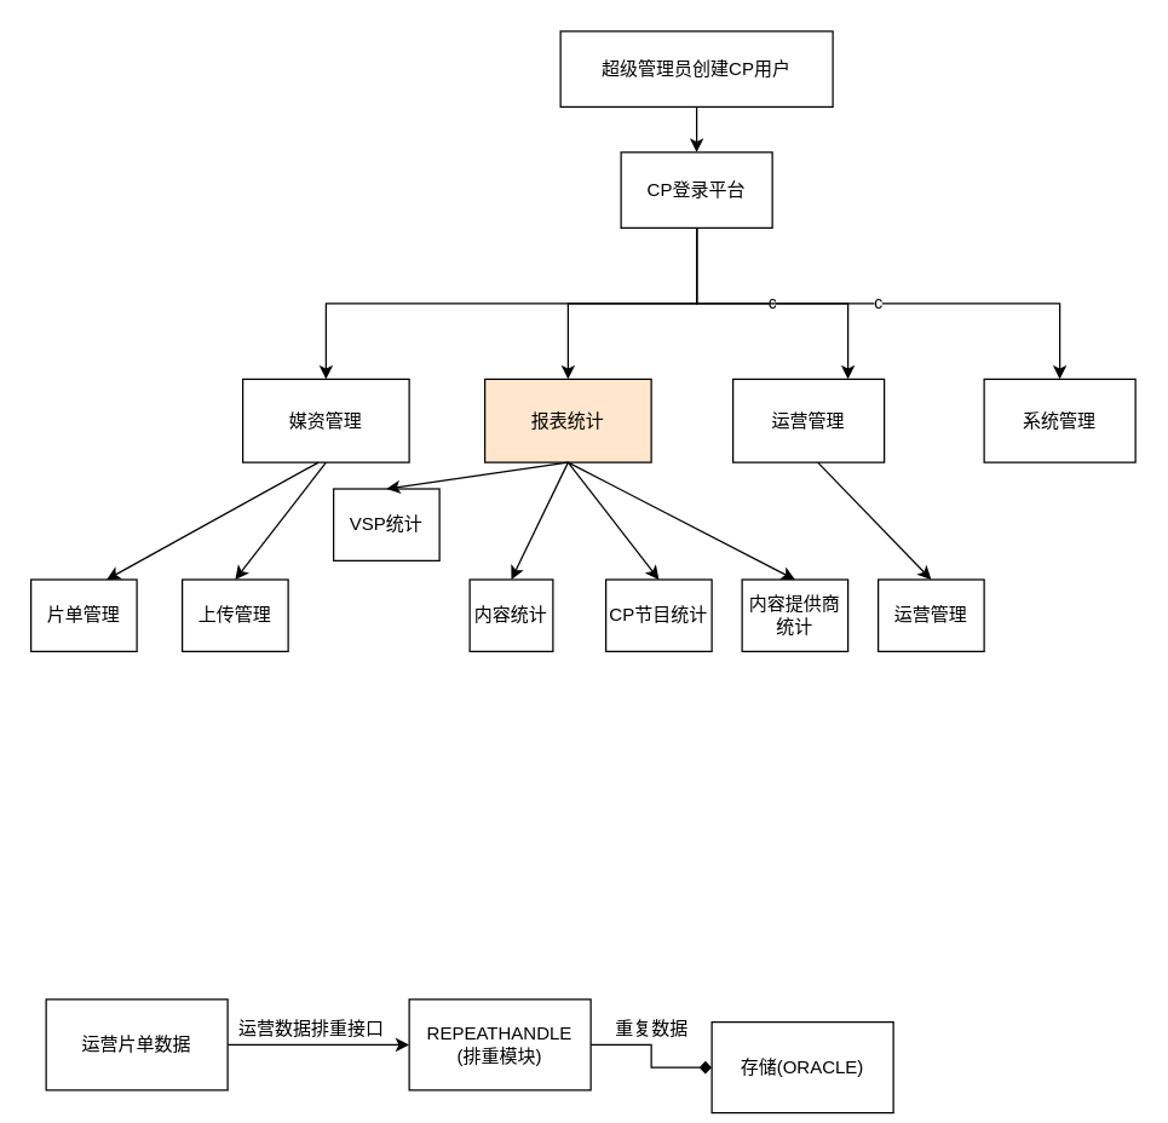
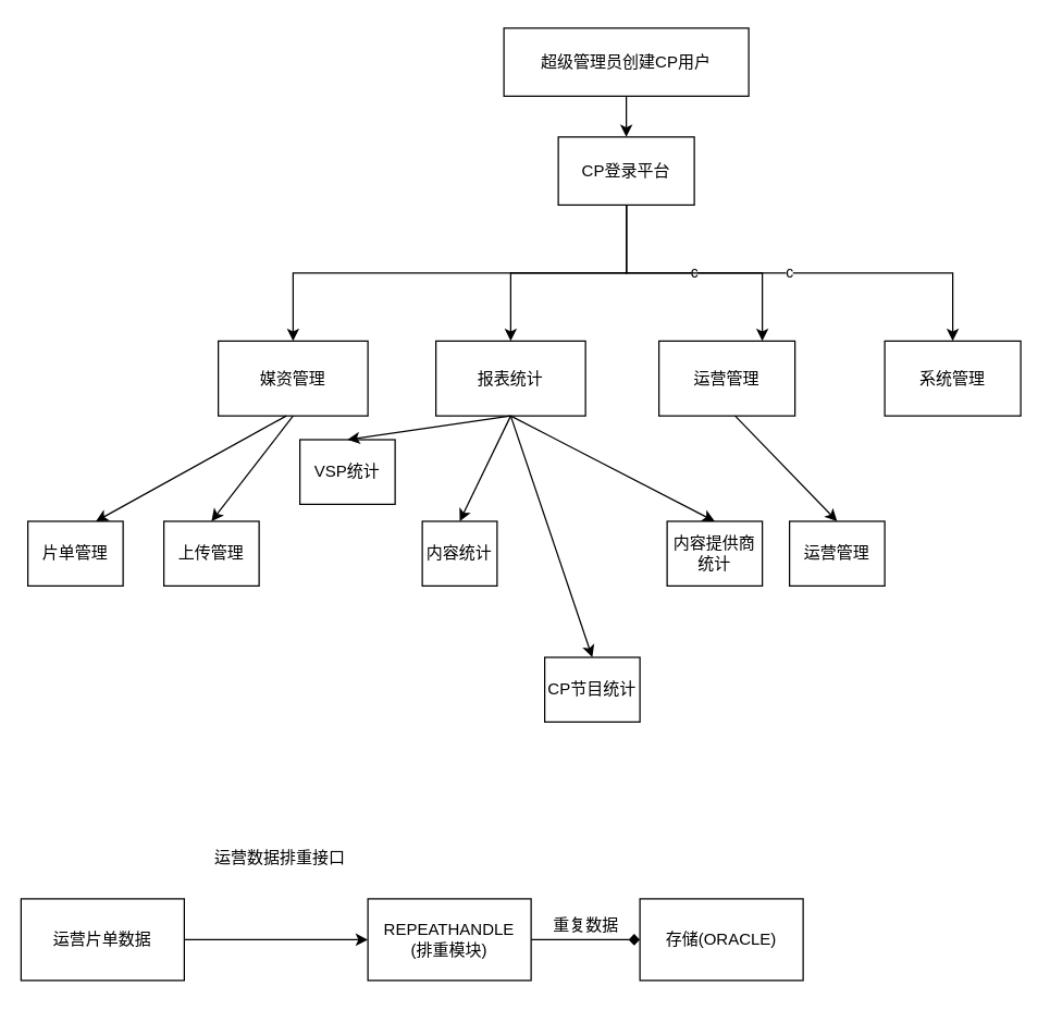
  <mxCell id="0" />
  <mxCell id="1" parent="0" />
  <mxCell id="2" value="" style="edgeStyle=orthogonalEdgeStyle;rounded=0;orthogonalLoop=1;jettySize=auto;html=1;" edge="1" parent="1" source="3" target="6"><mxGeometry relative="1" as="geometry" /></mxCell>
  <mxCell id="3" value="超级管理员创建CP用户" style="rounded=0;whiteSpace=wrap;html=1;" vertex="1" parent="1"><mxGeometry x="370" y="20" width="180" height="50" as="geometry" /></mxCell>
  <mxCell id="4" value="" style="edgeStyle=orthogonalEdgeStyle;rounded=0;orthogonalLoop=1;jettySize=auto;html=1;" edge="1" parent="1" source="6" target="7"><mxGeometry relative="1" as="geometry"><Array as="points"><mxPoint x="460" y="200" /><mxPoint x="215" y="200" /></Array></mxGeometry></mxCell>
  <mxCell id="5" value="" style="edgeStyle=orthogonalEdgeStyle;rounded=0;orthogonalLoop=1;jettySize=auto;html=1;" edge="1" parent="1" source="6" target="8"><mxGeometry relative="1" as="geometry" /></mxCell>
  <mxCell id="6" value="CP登录平台" style="whiteSpace=wrap;html=1;rounded=0;" vertex="1" parent="1"><mxGeometry x="410" y="100" width="100" height="50" as="geometry" /></mxCell>
  <mxCell id="7" value="媒资管理" style="whiteSpace=wrap;html=1;rounded=0;" vertex="1" parent="1"><mxGeometry x="160" y="250" width="110" height="55" as="geometry" /></mxCell>
- <mxCell id="8" value="报表统计" style="whiteSpace=wrap;html=1;rounded=0;fillColor=#ffe6cc;" vertex="1" parent="1"><mxGeometry x="320" y="250" width="110" height="55" as="geometry" /></mxCell>
+ <mxCell id="8" value="报表统计" style="whiteSpace=wrap;html=1;rounded=0;" vertex="1" parent="1"><mxGeometry x="320" y="250" width="110" height="55" as="geometry" /></mxCell>
  <mxCell id="9" value="运营管理" style="rounded=0;whiteSpace=wrap;html=1;" vertex="1" parent="1"><mxGeometry x="484" y="250" width="100" height="55" as="geometry" /></mxCell>
  <mxCell id="10" value="系统管理" style="rounded=0;whiteSpace=wrap;html=1;" vertex="1" parent="1"><mxGeometry x="650" y="250" width="100" height="55" as="geometry" /></mxCell>
  <mxCell id="11" value="c&lt;span style=&quot;color: rgba(0 , 0 , 0 , 0) ; font-family: monospace ; font-size: 0px ; background-color: rgb(248 , 249 , 250)&quot;&gt;%3CmxGraphModel%3E%3Croot%3E%3CmxCell%20id%3D%220%22%2F%3E%3CmxCell%20id%3D%221%22%20parent%3D%220%22%2F%3E%3CmxCell%20id%3D%222%22%20value%3D%22%22%20style%3D%22edgeStyle%3DorthogonalEdgeStyle%3Brounded%3D0%3BorthogonalLoop%3D1%3BjettySize%3Dauto%3Bhtml%3D1%3B%22%20edge%3D%221%22%20parent%3D%221%22%3E%3CmxGeometry%20relative%3D%221%22%20as%3D%22geometry%22%3E%3CmxPoint%20x%3D%22390%22%20y%3D%22170%22%20as%3D%22sourcePoint%22%2F%3E%3CmxPoint%20x%3D%22145%22%20y%3D%22270%22%20as%3D%22targetPoint%22%2F%3E%3CArray%20as%3D%22points%22%3E%3CmxPoint%20x%3D%22390%22%20y%3D%22220%22%2F%3E%3CmxPoint%20x%3D%22145%22%20y%3D%22220%22%2F%3E%3C%2FArray%3E%3C%2FmxGeometry%3E%3C%2FmxCell%3E%3C%2Froot%3E%3C%2FmxGraphModel%3E&lt;/span&gt;" style="edgeStyle=orthogonalEdgeStyle;rounded=0;orthogonalLoop=1;jettySize=auto;html=1;" edge="1" parent="1"><mxGeometry relative="1" as="geometry"><mxPoint x="460" y="150" as="sourcePoint" /><mxPoint x="560" y="250" as="targetPoint" /><Array as="points"><mxPoint x="460" y="150" /><mxPoint x="460" y="200" /><mxPoint x="560" y="200" /></Array></mxGeometry></mxCell>
  <mxCell id="12" value="c&lt;span style=&quot;color: rgba(0 , 0 , 0 , 0) ; font-family: monospace ; font-size: 0px ; background-color: rgb(248 , 249 , 250)&quot;&gt;%3CmxGraphModel%3E%3Croot%3E%3CmxCell%20id%3D%220%22%2F%3E%3CmxCell%20id%3D%221%22%20parent%3D%220%22%2F%3E%3CmxCell%20id%3D%222%22%20value%3D%22%22%20style%3D%22edgeStyle%3DorthogonalEdgeStyle%3Brounded%3D0%3BorthogonalLoop%3D1%3BjettySize%3Dauto%3Bhtml%3D1%3B%22%20edge%3D%221%22%20parent%3D%221%22%3E%3CmxGeometry%20relative%3D%221%22%20as%3D%22geometry%22%3E%3CmxPoint%20x%3D%22390%22%20y%3D%22170%22%20as%3D%22sourcePoint%22%2F%3E%3CmxPoint%20x%3D%22145%22%20y%3D%22270%22%20as%3D%22targetPoint%22%2F%3E%3CArray%20as%3D%22points%22%3E%3CmxPoint%20x%3D%22390%22%20y%3D%22220%22%2F%3E%3CmxPoint%20x%3D%22145%22%20y%3D%22220%22%2F%3E%3C%2FArray%3E%3C%2FmxGeometry%3E%3C%2FmxCell%3E%3C%2Froot%3E%3C%2FmxGraphModel%3E&lt;/span&gt;" style="edgeStyle=orthogonalEdgeStyle;rounded=0;orthogonalLoop=1;jettySize=auto;html=1;entryX=0.5;entryY=0;entryDx=0;entryDy=0;" edge="1" parent="1" target="10"><mxGeometry relative="1" as="geometry"><mxPoint x="460" y="150" as="sourcePoint" /><mxPoint x="570" y="260" as="targetPoint" /><Array as="points"><mxPoint x="460" y="200" /><mxPoint x="700" y="200" /></Array></mxGeometry></mxCell>
  <mxCell id="13" value="片单管理" style="whiteSpace=wrap;html=1;rounded=0;" vertex="1" parent="1"><mxGeometry x="20" y="382.5" width="70" height="47.5" as="geometry" /></mxCell>
  <mxCell id="14" value="上传管理" style="whiteSpace=wrap;html=1;rounded=0;" vertex="1" parent="1"><mxGeometry x="120" y="382.5" width="70" height="47.5" as="geometry" /></mxCell>
  <mxCell id="15" value="" style="endArrow=classic;html=1;exitX=0.5;exitY=1;exitDx=0;exitDy=0;entryX=0.5;entryY=0;entryDx=0;entryDy=0;" edge="1" parent="1" source="7" target="14"><mxGeometry width="50" height="50" relative="1" as="geometry"><mxPoint x="240" y="280" as="sourcePoint" /><mxPoint x="290" y="230" as="targetPoint" /></mxGeometry></mxCell>
  <mxCell id="16" value="" style="endArrow=classic;html=1;entryX=0.5;entryY=0;entryDx=0;entryDy=0;" edge="1" parent="1"><mxGeometry width="50" height="50" relative="1" as="geometry"><mxPoint x="210" y="305" as="sourcePoint" /><mxPoint x="70" y="382.5" as="targetPoint" /></mxGeometry></mxCell>
  <mxCell id="17" value="内容提供商统计" style="whiteSpace=wrap;html=1;rounded=0;" vertex="1" parent="1"><mxGeometry x="490" y="382.5" width="70" height="47.5" as="geometry" /></mxCell>
  <mxCell id="18" value="VSP统计" style="whiteSpace=wrap;html=1;rounded=0;" vertex="1" parent="1"><mxGeometry x="220" y="322.5" width="70" height="47.5" as="geometry" /></mxCell>
  <mxCell id="19" value="内容统计" style="whiteSpace=wrap;html=1;rounded=0;" vertex="1" parent="1"><mxGeometry x="310" y="382.5" width="55" height="47.5" as="geometry" /></mxCell>
- <mxCell id="20" value="CP节目统计" style="whiteSpace=wrap;html=1;rounded=0;" vertex="1" parent="1"><mxGeometry y="382.5" width="70" height="47.5" as="geometry" x="400" /></mxCell>
+ <mxCell id="20" value="CP节目统计" style="whiteSpace=wrap;html=1;rounded=0;" vertex="1" parent="1"><mxGeometry x="400" y="482.5" width="70" height="47.5" as="geometry" /></mxCell>
  <mxCell id="21" value="" style="endArrow=classic;html=1;exitX=0.5;exitY=1;exitDx=0;exitDy=0;entryX=0.5;entryY=0;entryDx=0;entryDy=0;" edge="1" parent="1" source="8" target="18"><mxGeometry width="50" height="50" relative="1" as="geometry"><mxPoint x="225" y="315" as="sourcePoint" /><mxPoint x="165" y="392.5" as="targetPoint" /><Array as="points" /></mxGeometry></mxCell>
  <mxCell id="22" value="" style="endArrow=classic;html=1;entryX=0.5;entryY=0;entryDx=0;entryDy=0;exitX=0.5;exitY=1;exitDx=0;exitDy=0;" edge="1" parent="1" source="8" target="19"><mxGeometry width="50" height="50" relative="1" as="geometry"><mxPoint x="370" y="310" as="sourcePoint" /><mxPoint x="265" y="392.5" as="targetPoint" /><Array as="points" /></mxGeometry></mxCell>
  <mxCell id="23" value="" style="endArrow=classic;html=1;entryX=0.5;entryY=0;entryDx=0;entryDy=0;exitX=0.5;exitY=1;exitDx=0;exitDy=0;" edge="1" parent="1" source="8" target="20"><mxGeometry width="50" height="50" relative="1" as="geometry"><mxPoint x="370" y="300" as="sourcePoint" /><mxPoint x="275" y="402.5" as="targetPoint" /><Array as="points" /></mxGeometry></mxCell>
  <mxCell id="24" value="" style="endArrow=classic;html=1;entryX=0.5;entryY=0;entryDx=0;entryDy=0;exitX=0.5;exitY=1;exitDx=0;exitDy=0;" edge="1" parent="1" source="8" target="17"><mxGeometry width="50" height="50" relative="1" as="geometry"><mxPoint x="405" y="305" as="sourcePoint" /><mxPoint x="465" y="382.5" as="targetPoint" /><Array as="points" /></mxGeometry></mxCell>
  <mxCell id="25" value="运营管理" style="whiteSpace=wrap;html=1;rounded=0;" vertex="1" parent="1"><mxGeometry x="580" y="382.5" width="70" height="47.5" as="geometry" /></mxCell>
  <mxCell id="26" value="" style="endArrow=classic;html=1;entryX=0.5;entryY=0;entryDx=0;entryDy=0;exitX=0.5;exitY=1;exitDx=0;exitDy=0;" edge="1" parent="1" target="25"><mxGeometry width="50" height="50" relative="1" as="geometry"><mxPoint x="540" y="305" as="sourcePoint" /><mxPoint x="690" y="382.5" as="targetPoint" /><Array as="points" /></mxGeometry></mxCell>
  <mxCell id="27" value="" style="edgeStyle=orthogonalEdgeStyle;rounded=0;orthogonalLoop=1;jettySize=auto;html=1;" edge="1" parent="1" source="28" target="30"><mxGeometry relative="1" as="geometry" /></mxCell>
- <mxCell id="28" value="运营片单数据" style="rounded=0;whiteSpace=wrap;html=1;" vertex="1" parent="1"><mxGeometry x="30" y="660" width="120" height="60" as="geometry" /></mxCell>
+ <mxCell id="28" value="运营片单数据" style="rounded=0;whiteSpace=wrap;html=1;" vertex="1" parent="1"><mxGeometry x="15" y="660" width="120" height="60" as="geometry" /></mxCell>
  <mxCell id="29" value="" style="edgeStyle=orthogonalEdgeStyle;rounded=0;orthogonalLoop=1;jettySize=auto;html=1;endArrow=diamond;" edge="1" parent="1" source="30" target="32"><mxGeometry relative="1" as="geometry" /></mxCell>
  <mxCell id="30" value="REPEATHANDLE&lt;br&gt;(排重模块)" style="whiteSpace=wrap;html=1;rounded=0;" vertex="1" parent="1"><mxGeometry x="270" y="660" width="120" height="60" as="geometry" /></mxCell>
- <mxCell id="31" value="运营数据排重接口" style="text;html=1;align=center;verticalAlign=middle;resizable=0;points=[];autosize=1;" vertex="1" parent="1"><mxGeometry x="150" y="670" width="110" height="20" as="geometry" /></mxCell>
- <mxCell id="32" value="存储(ORACLE)" style="whiteSpace=wrap;html=1;rounded=0;" vertex="1" parent="1"><mxGeometry x="470" y="675" width="120" height="60" as="geometry" /></mxCell>
+ <mxCell id="31" value="运营数据排重接口" style="text;html=1;align=center;verticalAlign=middle;resizable=0;points=[];autosize=1;" vertex="1" parent="1"><mxGeometry x="150" y="620" width="110" height="20" as="geometry" /></mxCell>
+ <mxCell id="32" value="存储(ORACLE)" style="whiteSpace=wrap;html=1;rounded=0;" vertex="1" parent="1"><mxGeometry x="470" y="660" width="120" height="60" as="geometry" /></mxCell>
  <mxCell id="33" value="重复数据" style="text;html=1;align=center;verticalAlign=middle;resizable=0;points=[];autosize=1;" vertex="1" parent="1"><mxGeometry y="670" width="60" height="20" as="geometry" x="400" /></mxCell>
